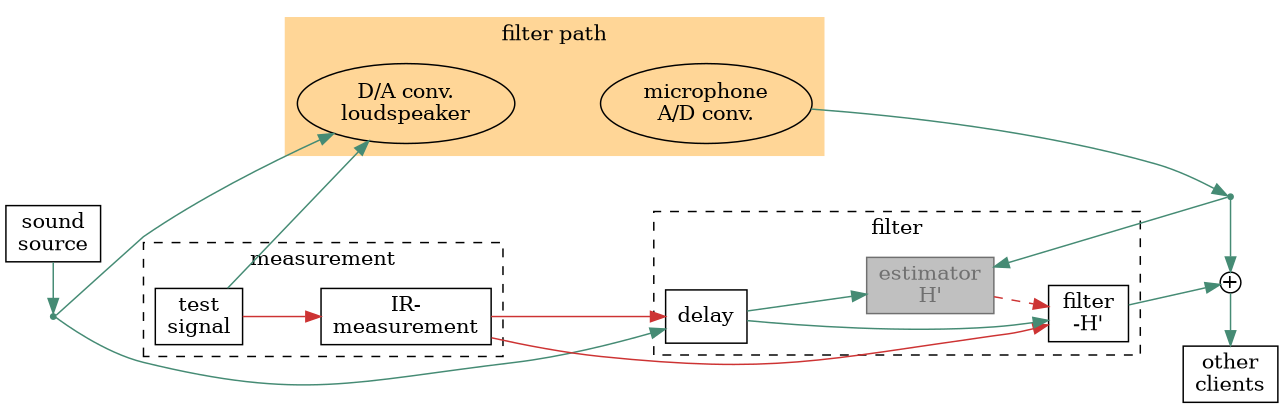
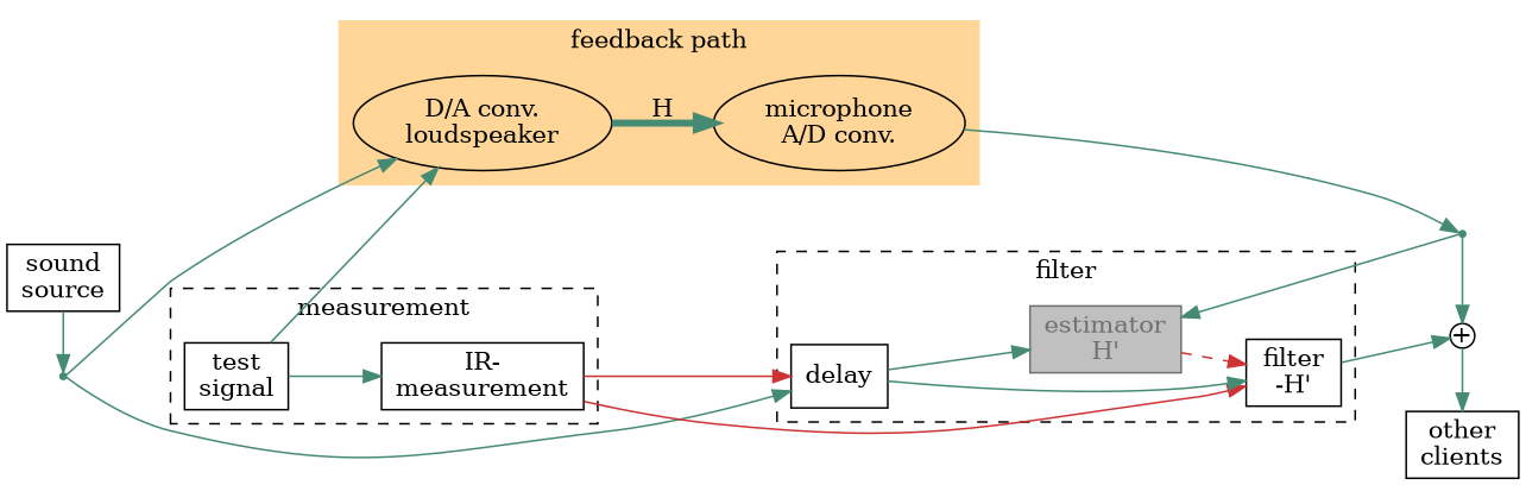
  digraph {
    labelsep=0.1
    rankdir=LR
    node [shape=box]
    edge [color="#458b74"]
    micinp [color="#458b74" shape=point]
    n2 [fixedsize=true label="+" shape=circle width=0.2]
    n3 [label="other\nclients"]
    spkout [color="#458b74" shape=point]
    n5 [label="sound\nsource"]
    n6 [label="test\nsignal"]
    n7 [label="IR-\nmeasurement"]
    n8 [label="microphone\nA/D conv." shape=""]
    n9 [label="D/A conv.\nloudspeaker" shape=""]
    n10 [label=delay]
    n11 [label="filter\n-H'"]
    n12 [color="#707070" fillcolor="#c0c0c0" fontcolor="#707070" label="estimator\nH'" style=filled]
    subgraph sub_1 {
      rank=same
      micinp
      n2
      n3
    }
    subgraph sub_2 {
      rank=same
      spkout
      n5
    }
    subgraph sub_3 {
      micinp
      spkout
      n6
      n7
    }
    subgraph sub_4 {
      micinp
      n2
      n3
      spkout
      n5
      n6
      n7
      n8
      n9
      n10
      n11
      n12
    }
    subgraph cluster_5 {
      label=measurement
      style=dashed
      n6
      n7
    }
    subgraph cluster_6 {
      fillcolor="#ffd697"
-     label="filter path"
+     label="feedback path"
      pencolor="#ffd697"
      style=filled
      n8
      n9
    }
    subgraph sub_7 {
      n7
      n10
      n11
      n12
    }
    subgraph cluster_8 {
      label=filter
      style=dashed
      n10
      n11
      n12
    }
    micinp -> n2
    n2 -> n3
    spkout -> n6 [dir=none style=invisible color=""]
    spkout -> n9
    spkout -> n10
    n5 -> spkout
-   n6 -> n7 [color="#cd3333"]
+   n6 -> n7
    n6 -> n9
    n7 -> micinp [dir=none style=invisible color=""]
    n7 -> n10 [color="#cd3333" style=solid]
    n7 -> n11 [color="#cd3333" style=solid]
    n8 -> micinp
+   n9 -> n8 [label=" H " penwidth=4]
    n10 -> n11
    n10 -> n12
    n11 -> n2
    n12 -> micinp [dir=back]
    n12 -> n11 [color="#cd3333" style=dashed]
  }
